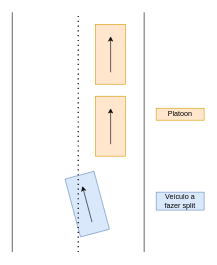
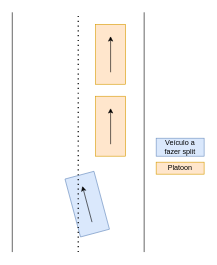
  <mxCell id="0" />
  <mxCell id="1" parent="0" />
  <mxCell id="2" value="" style="rounded=0;whiteSpace=wrap;html=1;fillColor=#dae8fc;strokeColor=#6c8ebf;rotation=-195;direction=west;" vertex="1" parent="1"><mxGeometry x="120" y="290" width="50" height="100" as="geometry" /></mxCell>
  <mxCell id="3" value="" style="rounded=0;whiteSpace=wrap;html=1;fillColor=#ffe6cc;strokeColor=#d79b00;rotation=0;" vertex="1" parent="1"><mxGeometry x="159" y="160" width="50" height="100" as="geometry" /></mxCell>
  <mxCell id="4" value="" style="endArrow=none;html=1;" edge="1" parent="1"><mxGeometry width="50" height="50" relative="1" as="geometry"><mxPoint x="20" y="420" as="sourcePoint" /><mxPoint x="20" y="20" as="targetPoint" /></mxGeometry></mxCell>
  <mxCell id="5" value="" style="endArrow=none;dashed=1;html=1;dashPattern=1 3;strokeWidth=2;" edge="1" parent="1"><mxGeometry width="50" height="50" relative="1" as="geometry"><mxPoint x="130" y="420" as="sourcePoint" /><mxPoint x="130" y="20" as="targetPoint" /></mxGeometry></mxCell>
  <mxCell id="6" value="" style="endArrow=none;html=1;" edge="1" parent="1"><mxGeometry width="50" height="50" relative="1" as="geometry"><mxPoint x="240" y="420" as="sourcePoint" /><mxPoint x="240" y="20" as="targetPoint" /></mxGeometry></mxCell>
  <mxCell id="7" value="" style="rounded=0;whiteSpace=wrap;html=1;fillColor=#ffe6cc;strokeColor=#d79b00;rotation=0;" vertex="1" parent="1"><mxGeometry x="159" y="40" width="50" height="100" as="geometry" /></mxCell>
  <mxCell id="8" value="" style="endArrow=classic;html=1;" edge="1" parent="1"><mxGeometry width="50" height="50" relative="1" as="geometry"><mxPoint x="184" y="120" as="sourcePoint" /><mxPoint x="184" y="60" as="targetPoint" /></mxGeometry></mxCell>
  <mxCell id="9" value="" style="endArrow=classic;html=1;" edge="1" parent="1"><mxGeometry width="50" height="50" relative="1" as="geometry"><mxPoint x="184" y="240" as="sourcePoint" /><mxPoint x="184" y="180" as="targetPoint" /></mxGeometry></mxCell>
  <mxCell id="10" value="" style="endArrow=classic;html=1;" edge="1" parent="1"><mxGeometry width="50" height="50" relative="1" as="geometry"><mxPoint x="153" y="370" as="sourcePoint" /><mxPoint x="137" y="310" as="targetPoint" /></mxGeometry></mxCell>
- <mxCell id="11" value="Platoon" style="text;html=1;strokeColor=#d79b00;fillColor=#ffe6cc;align=center;verticalAlign=middle;whiteSpace=wrap;rounded=0;" vertex="1" parent="1"><mxGeometry x="260" y="180" width="80" height="20" as="geometry" /></mxCell>
- <mxCell id="12" value="Veículo a fazer split" style="text;html=1;strokeColor=#6c8ebf;fillColor=#dae8fc;align=center;verticalAlign=middle;whiteSpace=wrap;rounded=0;" vertex="1" parent="1"><mxGeometry x="260" y="320" width="80" height="30" as="geometry" /></mxCell>
+ <mxCell id="11" value="Platoon" style="text;html=1;strokeColor=#d79b00;fillColor=#ffe6cc;align=center;verticalAlign=middle;whiteSpace=wrap;rounded=0;" vertex="1" parent="1"><mxGeometry x="260" y="270" width="80" height="20" as="geometry" /></mxCell>
+ <mxCell id="12" value="Veículo a fazer split" style="text;html=1;strokeColor=#6c8ebf;fillColor=#dae8fc;align=center;verticalAlign=middle;whiteSpace=wrap;rounded=0;" vertex="1" parent="1"><mxGeometry x="260" y="230" width="80" height="30" as="geometry" /></mxCell>
